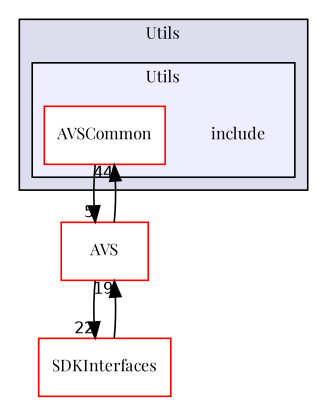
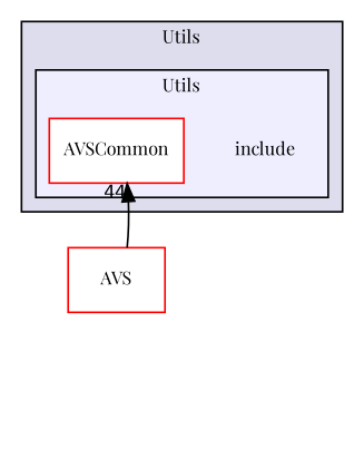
  digraph {
    compound=true
    fontname="Playfair Display"
    node [fontname="Playfair Display" fontsize=10 shape=box color=red fillcolor=white style=filled]
    edge [fontname="Playfair Display" labeldistance=1.5 labelfontname=Helvetica labelfontsize=10]
    n1 [label=include shape=plaintext color="" fillcolor="" style=""]
    n2 [label=AVSCommon]
    n3 [label=AVS]
-   n4 [label=SDKInterfaces]
    subgraph cluster_1 {
      bgcolor="#ddddee"
      fontsize=10
      label=Utils
      pencolor=black
      subgraph cluster_2 {
        bgcolor="#eeeeff"
        fontsize=10
        label=Utils
        pencolor=black
        n1
        n2
      }
    }
-   n2 -> n3 [headlabel=5]
    n3 -> n2 [headlabel=44]
-   n3 -> n4 [headlabel=22]
-   n4 -> n3 [headlabel=19]
  }
